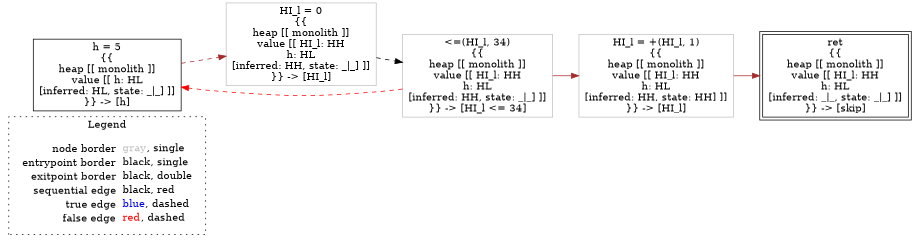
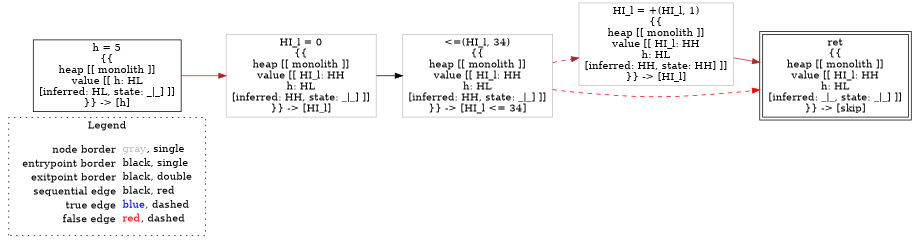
  digraph {
    rankdir=LR
    node [shape=rect color=gray]
    edge [color=brown]
    n1 [label=<<table border="0" cellpadding="2" cellspacing="0" cellborder="0"><tr><td align="right">node border&nbsp;</td><td align="left"><font color="gray">gray</font>, single</td></tr><tr><td align="right">entrypoint border&nbsp;</td><td align="left"><font color="black">black</font>, single</td></tr><tr><td align="right">exitpoint border&nbsp;</td><td align="left"><font color="black">black</font>, double</td></tr><tr><td align="right">sequential edge&nbsp;</td><td align="left"><font color="black">black</font>, red</td></tr><tr><td align="right">true edge&nbsp;</td><td align="left"><font color="blue">blue</font>, dashed</td></tr><tr><td align="right">false edge&nbsp;</td><td align="left"><font color="red">red</font>, dashed</td></tr></table>> shape=plaintext color=""]
    n2 [color=black label=<h = 5<BR/>{{<BR/>heap [[ monolith ]]<BR/>value [[ h: HL<BR/>[inferred: HL, state: _|_] ]]<BR/>}} -&gt; [h]>]
    n3 [label=<HI_l = 0<BR/>{{<BR/>heap [[ monolith ]]<BR/>value [[ HI_l: HH<BR/>h: HL<BR/>[inferred: HH, state: _|_] ]]<BR/>}} -&gt; [HI_l]>]
    n4 [label=<&lt;=(HI_l, 34)<BR/>{{<BR/>heap [[ monolith ]]<BR/>value [[ HI_l: HH<BR/>h: HL<BR/>[inferred: HH, state: _|_] ]]<BR/>}} -&gt; [HI_l &lt;= 34]>]
    n5 [label=<HI_l = +(HI_l, 1)<BR/>{{<BR/>heap [[ monolith ]]<BR/>value [[ HI_l: HH<BR/>h: HL<BR/>[inferred: HH, state: HH] ]]<BR/>}} -&gt; [HI_l]>]
    n6 [color=black label=<ret<BR/>{{<BR/>heap [[ monolith ]]<BR/>value [[ HI_l: HH<BR/>h: HL<BR/>[inferred: _|_, state: _|_] ]]<BR/>}} -&gt; [skip]> peripheries=2]
    subgraph cluster_1 {
      label=Legend
      style=dotted
      n1
    }
-   n2 -> n3 [style=dashed]
-   n3 -> n4 [color=black style=dashed]
-   n4 -> n5 [style=solid]
-   n4 -> n2 [color=red style=dashed]
+   n2 -> n3
+   n3 -> n4 [color=black]
+   n4 -> n5 [style=dashed]
+   n4 -> n6 [color=red style=dashed]
    n5 -> n6
  }
